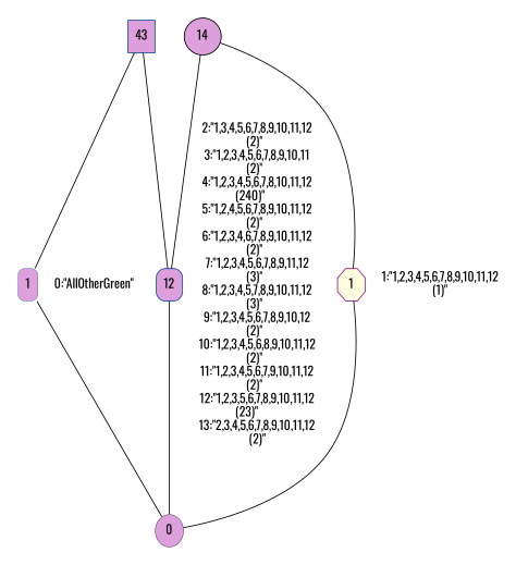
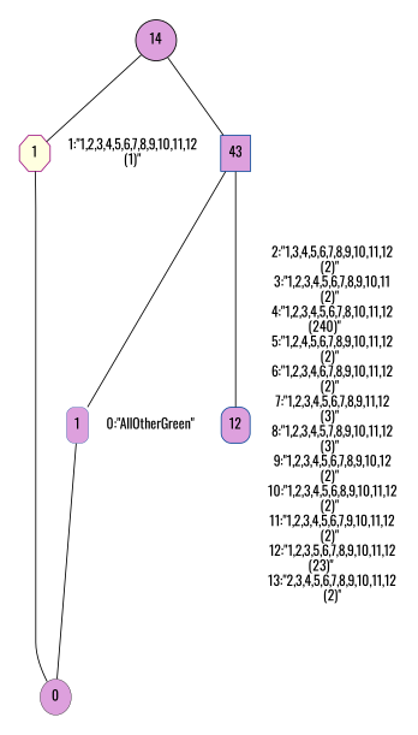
  digraph {
    fontname=Oswald
    node [fillcolor=plum fontname=Oswald style=filled color="#134d9c" shape=box]
    edge [dir=none fontname=Oswald labeldistance=1.5 minlen=2]
    n1 [label=0 penwidth=0.4 width=.25 color="" shape=""]
    n2 [label=1 penwidth=0.4 style="rounded,filled" width=.25]
    n3 [color="#9f1684" fillcolor=lightyellow label=1 shape=octagon width=.25]
    n4 [label=43 width=.25]
    n5 [label=12 style="rounded,filled" width=.25]
    n6 [label=14 shape=circle width=.25 color=""]
    subgraph cluster_1 {
      color=transparent
      style=filled
      n1
    }
    subgraph cluster_2 {
      color=transparent
      style=filled
      n2
    }
    subgraph cluster_3 {
      color=transparent
      style=filled
      n3
    }
    subgraph cluster_4 {
      color=transparent
      style=filled
      n4
    }
    subgraph cluster_5 {
      color=transparent
      style=filled
      n5
    }
    subgraph cluster_6 {
      color=transparent
      style=filled
      n6
    }
    n2 -> n1
    n2 -> n2 [color=transparent label="0:\"AllOtherGreen\"" labelangle=270]
    n3 -> n1
    n3 -> n3 [color=transparent label="1:\"1,2,3,4,5,6,7,8,9,10,11,12\n(1)\"" labelangle=270]
    n4 -> n2
    n4 -> n5
-   n5 -> n1
    n5 -> n5 [color=transparent label="2:\"1,3,4,5,6,7,8,9,10,11,12\n(2)\"	\n3:\"1,2,3,4,5,6,7,8,9,10,11\n(2)\"	\n4:\"1,2,3,4,5,6,7,8,10,11,12\n(240)\"	\n5:\"1,2,4,5,6,7,8,9,10,11,12\n(2)\"	\n6:\"1,2,3,4,6,7,8,9,10,11,12\n(2)\"	\n7:\"1,2,3,4,5,6,7,8,9,11,12\n(3)\"	\n8:\"1,2,3,4,5,7,8,9,10,11,12\n(3)\"	\n9:\"1,2,3,4,5,6,7,8,9,10,12\n(2)\"	\n10:\"1,2,3,4,5,6,8,9,10,11,12\n(2)\"	\n11:\"1,2,3,4,5,6,7,9,10,11,12\n(2)\"	\n12:\"1,2,3,5,6,7,8,9,10,11,12\n(23)\"	\n13:\"2,3,4,5,6,7,8,9,10,11,12\n(2)\"" labelangle=270]
    n6 -> n3
-   n6 -> n5
+   n6 -> n4
  }
